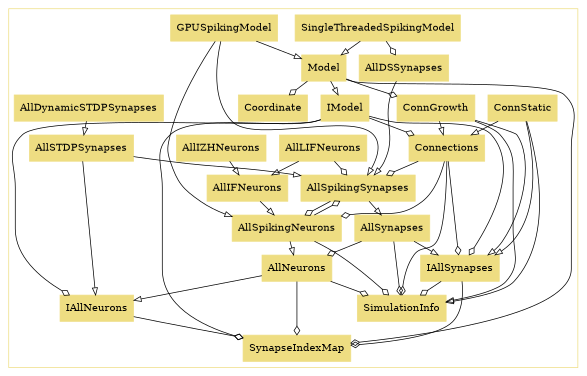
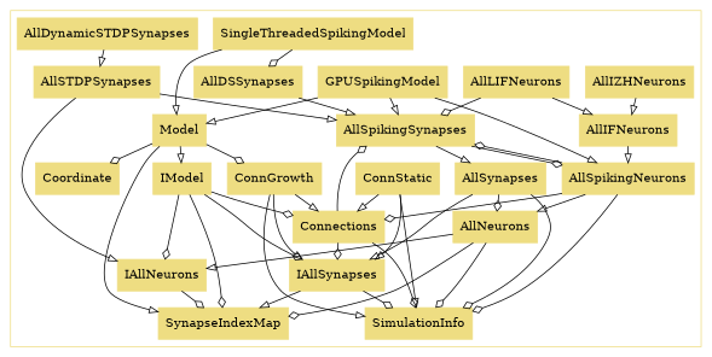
  digraph {
    node [color=lightgoldenrod shape=record style=filled]
    edge [arrowhead=ediamond]
    n1 [label=AllDSSynapses]
    n2 [label=AllSpikingSynapses]
    n3 [label=AllDynamicSTDPSynapses]
    n4 [label=AllSTDPSynapses]
    n5 [label=AllIFNeurons]
    n6 [label=AllSpikingNeurons]
    n7 [label=AllIZHNeurons]
    n8 [label=AllLIFNeurons]
    n9 [label=AllNeurons]
    n10 [label=IAllNeurons]
    n11 [label=SimulationInfo]
    n12 [label=SynapseIndexMap]
    n13 [label=AllSynapses]
    n14 [label=IAllSynapses]
    n15 [label=ConnGrowth]
    n16 [label=Connections]
    n17 [label=ConnStatic]
    n18 [label=Coordinate]
    n19 [label=GPUSpikingModel]
    n20 [label=Model]
    n21 [label=IModel]
    n22 [label=SingleThreadedSpikingModel]
    subgraph cluster_1 {
      color=lightgoldenrod
      nodesep=0.98
      rankdir=BT
      ranksep=0.98
      n1
      n2
      n3
      n4
      n5
      n6
      n7
      n8
      n9
      n10
      n11
      n12
      n13
      n14
      n15
      n16
      n17
      n18
      n19
      n20
      n21
      n22
    }
    n1 -> n2 [arrowhead=empty]
    n2 -> n6
    n2 -> n13 [arrowhead=empty]
    n3 -> n4 [arrowhead=empty]
    n4 -> n2 [arrowhead=empty]
    n4 -> n10 [arrowhead=empty]
    n5 -> n6 [arrowhead=empty]
    n6 -> n2
    n6 -> n9 [arrowhead=empty]
    n6 -> n11
    n7 -> n5 [arrowhead=empty]
    n8 -> n2
    n8 -> n5 [arrowhead=empty]
    n9 -> n10 [arrowhead=empty]
    n9 -> n11
    n9 -> n12
    n10 -> n12
    n13 -> n9
    n13 -> n11
    n13 -> n14 [arrowhead=empty]
    n14 -> n11
-   n14 -> n12
+   n14 -> n12 [arrowhead=empty]
    n15 -> n11 [arrowhead=empty]
    n15 -> n14 [arrowhead=empty]
    n15 -> n16 [arrowhead=empty]
    n16 -> n2
-   n16 -> n6
+   n6 -> n16
    n16 -> n11
    n16 -> n14
    n17 -> n11 [arrowhead=empty]
    n17 -> n14 [arrowhead=empty]
    n17 -> n16 [arrowhead=empty]
    n19 -> n2 [arrowhead=empty]
    n19 -> n6 [arrowhead=empty]
    n19 -> n20 [arrowhead=empty]
-   n20 -> n12
+   n20 -> n12 [arrowhead=empty]
    n20 -> n15
    n20 -> n18
    n20 -> n21 [arrowhead=empty]
    n21 -> n10
    n21 -> n12
    n21 -> n14
    n21 -> n16
    n22 -> n1
    n22 -> n20 [arrowhead=empty]
  }
